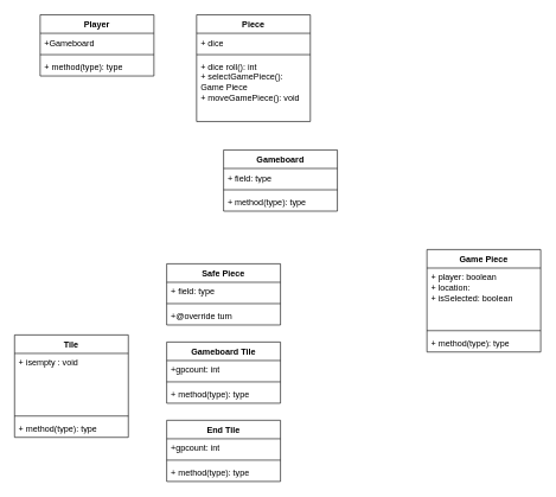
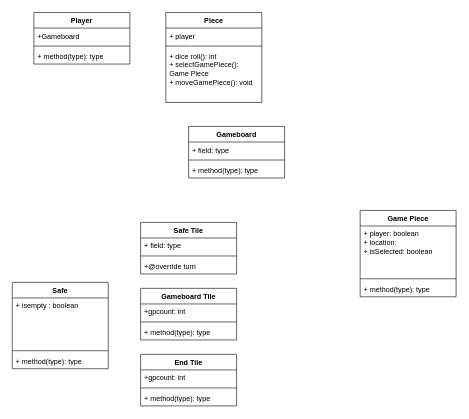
  <mxCell id="0" />
  <mxCell id="1" parent="0" />
  <mxCell id="2" value="Gameboard" style="swimlane;fontStyle=1;align=center;verticalAlign=top;childLayout=stackLayout;horizontal=1;startSize=26;horizontalStack=0;resizeParent=1;resizeParentMax=0;resizeLast=0;collapsible=1;marginBottom=0;whiteSpace=wrap;html=1;" vertex="1" parent="1"><mxGeometry x="314" y="210" width="160" height="86" as="geometry" /></mxCell>
  <mxCell id="3" value="+ field: type" style="text;strokeColor=none;fillColor=none;align=left;verticalAlign=top;spacingLeft=4;spacingRight=4;overflow=hidden;rotatable=0;points=[[0,0.5],[1,0.5]];portConstraint=eastwest;whiteSpace=wrap;html=1;" vertex="1" parent="2"><mxGeometry y="26" width="160" height="26" as="geometry" /></mxCell>
  <mxCell id="4" value="" style="line;strokeWidth=1;fillColor=none;align=left;verticalAlign=middle;spacingTop=-1;spacingLeft=3;spacingRight=3;rotatable=0;labelPosition=right;points=[];portConstraint=eastwest;strokeColor=inherit;" vertex="1" parent="2"><mxGeometry y="52" width="160" height="8" as="geometry" /></mxCell>
  <mxCell id="5" value="+ method(type): type" style="text;strokeColor=none;fillColor=none;align=left;verticalAlign=top;spacingLeft=4;spacingRight=4;overflow=hidden;rotatable=0;points=[[0,0.5],[1,0.5]];portConstraint=eastwest;whiteSpace=wrap;html=1;" vertex="1" parent="2"><mxGeometry y="60" width="160" height="26" as="geometry" /></mxCell>
- <mxCell id="6" value="Tile" style="swimlane;fontStyle=1;align=center;verticalAlign=top;childLayout=stackLayout;horizontal=1;startSize=26;horizontalStack=0;resizeParent=1;resizeParentMax=0;resizeLast=0;collapsible=1;marginBottom=0;whiteSpace=wrap;html=1;" vertex="1" parent="1"><mxGeometry x="20" y="470" width="160" height="144" as="geometry" /></mxCell>
- <mxCell id="7" value="+ isempty : void" style="text;strokeColor=none;fillColor=none;align=left;verticalAlign=top;spacingLeft=4;spacingRight=4;overflow=hidden;rotatable=0;points=[[0,0.5],[1,0.5]];portConstraint=eastwest;whiteSpace=wrap;html=1;" vertex="1" parent="6"><mxGeometry y="26" width="160" height="84" as="geometry" /></mxCell>
+ <mxCell id="6" value="Safe" style="swimlane;fontStyle=1;align=center;verticalAlign=top;childLayout=stackLayout;horizontal=1;startSize=26;horizontalStack=0;resizeParent=1;resizeParentMax=0;resizeLast=0;collapsible=1;marginBottom=0;whiteSpace=wrap;html=1;" vertex="1" parent="1"><mxGeometry x="20" y="470" width="160" height="144" as="geometry" /></mxCell>
+ <mxCell id="7" value="+ isempty : boolean" style="text;strokeColor=none;fillColor=none;align=left;verticalAlign=top;spacingLeft=4;spacingRight=4;overflow=hidden;rotatable=0;points=[[0,0.5],[1,0.5]];portConstraint=eastwest;whiteSpace=wrap;html=1;" vertex="1" parent="6"><mxGeometry y="26" width="160" height="84" as="geometry" /></mxCell>
  <mxCell id="8" value="" style="line;strokeWidth=1;fillColor=none;align=left;verticalAlign=middle;spacingTop=-1;spacingLeft=3;spacingRight=3;rotatable=0;labelPosition=right;points=[];portConstraint=eastwest;strokeColor=inherit;" vertex="1" parent="6"><mxGeometry y="110" width="160" height="8" as="geometry" /></mxCell>
  <mxCell id="9" value="+ method(type): type" style="text;strokeColor=none;fillColor=none;align=left;verticalAlign=top;spacingLeft=4;spacingRight=4;overflow=hidden;rotatable=0;points=[[0,0.5],[1,0.5]];portConstraint=eastwest;whiteSpace=wrap;html=1;" vertex="1" parent="6"><mxGeometry y="118" width="160" height="26" as="geometry" /></mxCell>
- <mxCell id="10" value="Safe Piece" style="swimlane;fontStyle=1;align=center;verticalAlign=top;childLayout=stackLayout;horizontal=1;startSize=26;horizontalStack=0;resizeParent=1;resizeParentMax=0;resizeLast=0;collapsible=1;marginBottom=0;whiteSpace=wrap;html=1;" vertex="1" parent="1"><mxGeometry x="234" y="370" width="160" height="86" as="geometry" /></mxCell>
+ <mxCell id="10" value="Safe Tile" style="swimlane;fontStyle=1;align=center;verticalAlign=top;childLayout=stackLayout;horizontal=1;startSize=26;horizontalStack=0;resizeParent=1;resizeParentMax=0;resizeLast=0;collapsible=1;marginBottom=0;whiteSpace=wrap;html=1;" vertex="1" parent="1"><mxGeometry x="234" y="370" width="160" height="86" as="geometry" /></mxCell>
  <mxCell id="11" value="+ field: type" style="text;strokeColor=none;fillColor=none;align=left;verticalAlign=top;spacingLeft=4;spacingRight=4;overflow=hidden;rotatable=0;points=[[0,0.5],[1,0.5]];portConstraint=eastwest;whiteSpace=wrap;html=1;" vertex="1" parent="10"><mxGeometry y="26" width="160" height="26" as="geometry" /></mxCell>
  <mxCell id="12" value="" style="line;strokeWidth=1;fillColor=none;align=left;verticalAlign=middle;spacingTop=-1;spacingLeft=3;spacingRight=3;rotatable=0;labelPosition=right;points=[];portConstraint=eastwest;strokeColor=inherit;" vertex="1" parent="10"><mxGeometry y="52" width="160" height="8" as="geometry" /></mxCell>
  <mxCell id="13" value="+@override turn" style="text;strokeColor=none;fillColor=none;align=left;verticalAlign=top;spacingLeft=4;spacingRight=4;overflow=hidden;rotatable=0;points=[[0,0.5],[1,0.5]];portConstraint=eastwest;whiteSpace=wrap;html=1;" vertex="1" parent="10"><mxGeometry y="60" width="160" height="26" as="geometry" /></mxCell>
  <mxCell id="14" value="Gameboard Tile" style="swimlane;fontStyle=1;align=center;verticalAlign=top;childLayout=stackLayout;horizontal=1;startSize=26;horizontalStack=0;resizeParent=1;resizeParentMax=0;resizeLast=0;collapsible=1;marginBottom=0;whiteSpace=wrap;html=1;" vertex="1" parent="1"><mxGeometry x="234" y="480" width="160" height="86" as="geometry" /></mxCell>
  <mxCell id="15" value="+gpcount: int" style="text;strokeColor=none;fillColor=none;align=left;verticalAlign=top;spacingLeft=4;spacingRight=4;overflow=hidden;rotatable=0;points=[[0,0.5],[1,0.5]];portConstraint=eastwest;whiteSpace=wrap;html=1;" vertex="1" parent="14"><mxGeometry y="26" width="160" height="26" as="geometry" /></mxCell>
  <mxCell id="16" value="" style="line;strokeWidth=1;fillColor=none;align=left;verticalAlign=middle;spacingTop=-1;spacingLeft=3;spacingRight=3;rotatable=0;labelPosition=right;points=[];portConstraint=eastwest;strokeColor=inherit;" vertex="1" parent="14"><mxGeometry y="52" width="160" height="8" as="geometry" /></mxCell>
  <mxCell id="17" value="+ method(type): type" style="text;strokeColor=none;fillColor=none;align=left;verticalAlign=top;spacingLeft=4;spacingRight=4;overflow=hidden;rotatable=0;points=[[0,0.5],[1,0.5]];portConstraint=eastwest;whiteSpace=wrap;html=1;" vertex="1" parent="14"><mxGeometry y="60" width="160" height="26" as="geometry" /></mxCell>
  <mxCell id="18" value="End Tile" style="swimlane;fontStyle=1;align=center;verticalAlign=top;childLayout=stackLayout;horizontal=1;startSize=26;horizontalStack=0;resizeParent=1;resizeParentMax=0;resizeLast=0;collapsible=1;marginBottom=0;whiteSpace=wrap;html=1;" vertex="1" parent="1"><mxGeometry x="234" y="590" width="160" height="86" as="geometry" /></mxCell>
  <mxCell id="19" value="+gpcount: int" style="text;strokeColor=none;fillColor=none;align=left;verticalAlign=top;spacingLeft=4;spacingRight=4;overflow=hidden;rotatable=0;points=[[0,0.5],[1,0.5]];portConstraint=eastwest;whiteSpace=wrap;html=1;" vertex="1" parent="18"><mxGeometry y="26" width="160" height="26" as="geometry" /></mxCell>
  <mxCell id="20" value="" style="line;strokeWidth=1;fillColor=none;align=left;verticalAlign=middle;spacingTop=-1;spacingLeft=3;spacingRight=3;rotatable=0;labelPosition=right;points=[];portConstraint=eastwest;strokeColor=inherit;" vertex="1" parent="18"><mxGeometry y="52" width="160" height="8" as="geometry" /></mxCell>
  <mxCell id="21" value="+ method(type): type" style="text;strokeColor=none;fillColor=none;align=left;verticalAlign=top;spacingLeft=4;spacingRight=4;overflow=hidden;rotatable=0;points=[[0,0.5],[1,0.5]];portConstraint=eastwest;whiteSpace=wrap;html=1;" vertex="1" parent="18"><mxGeometry y="60" width="160" height="26" as="geometry" /></mxCell>
  <mxCell id="22" value="Game Piece" style="swimlane;fontStyle=1;align=center;verticalAlign=top;childLayout=stackLayout;horizontal=1;startSize=26;horizontalStack=0;resizeParent=1;resizeParentMax=0;resizeLast=0;collapsible=1;marginBottom=0;whiteSpace=wrap;html=1;" vertex="1" parent="1"><mxGeometry x="600" y="350" width="160" height="144" as="geometry" /></mxCell>
  <mxCell id="23" value="&lt;div&gt;+ player: boolean&lt;/div&gt;+ location:&amp;nbsp;&lt;div&gt;+ isSelected: boolean&lt;/div&gt;" style="text;strokeColor=none;fillColor=none;align=left;verticalAlign=top;spacingLeft=4;spacingRight=4;overflow=hidden;rotatable=0;points=[[0,0.5],[1,0.5]];portConstraint=eastwest;whiteSpace=wrap;html=1;" vertex="1" parent="22"><mxGeometry y="26" width="160" height="84" as="geometry" /></mxCell>
  <mxCell id="24" value="" style="line;strokeWidth=1;fillColor=none;align=left;verticalAlign=middle;spacingTop=-1;spacingLeft=3;spacingRight=3;rotatable=0;labelPosition=right;points=[];portConstraint=eastwest;strokeColor=inherit;" vertex="1" parent="22"><mxGeometry y="110" width="160" height="8" as="geometry" /></mxCell>
  <mxCell id="25" value="+ method(type): type" style="text;strokeColor=none;fillColor=none;align=left;verticalAlign=top;spacingLeft=4;spacingRight=4;overflow=hidden;rotatable=0;points=[[0,0.5],[1,0.5]];portConstraint=eastwest;whiteSpace=wrap;html=1;" vertex="1" parent="22"><mxGeometry y="118" width="160" height="26" as="geometry" /></mxCell>
  <mxCell id="26" value="Player" style="swimlane;fontStyle=1;align=center;verticalAlign=top;childLayout=stackLayout;horizontal=1;startSize=26;horizontalStack=0;resizeParent=1;resizeParentMax=0;resizeLast=0;collapsible=1;marginBottom=0;whiteSpace=wrap;html=1;" vertex="1" parent="1"><mxGeometry x="56" y="20" width="160" height="86" as="geometry" /></mxCell>
  <mxCell id="27" value="+Gameboard" style="text;strokeColor=none;fillColor=none;align=left;verticalAlign=top;spacingLeft=4;spacingRight=4;overflow=hidden;rotatable=0;points=[[0,0.5],[1,0.5]];portConstraint=eastwest;whiteSpace=wrap;html=1;" vertex="1" parent="26"><mxGeometry y="26" width="160" height="26" as="geometry" /></mxCell>
  <mxCell id="28" value="" style="line;strokeWidth=1;fillColor=none;align=left;verticalAlign=middle;spacingTop=-1;spacingLeft=3;spacingRight=3;rotatable=0;labelPosition=right;points=[];portConstraint=eastwest;strokeColor=inherit;" vertex="1" parent="26"><mxGeometry y="52" width="160" height="8" as="geometry" /></mxCell>
  <mxCell id="29" value="+ method(type): type" style="text;strokeColor=none;fillColor=none;align=left;verticalAlign=top;spacingLeft=4;spacingRight=4;overflow=hidden;rotatable=0;points=[[0,0.5],[1,0.5]];portConstraint=eastwest;whiteSpace=wrap;html=1;" vertex="1" parent="26"><mxGeometry y="60" width="160" height="26" as="geometry" /></mxCell>
  <mxCell id="30" value="Piece" style="swimlane;fontStyle=1;align=center;verticalAlign=top;childLayout=stackLayout;horizontal=1;startSize=26;horizontalStack=0;resizeParent=1;resizeParentMax=0;resizeLast=0;collapsible=1;marginBottom=0;whiteSpace=wrap;html=1;" vertex="1" parent="1"><mxGeometry x="276" y="20" width="160" height="150" as="geometry" /></mxCell>
- <mxCell id="31" value="+ dice" style="text;strokeColor=none;fillColor=none;align=left;verticalAlign=top;spacingLeft=4;spacingRight=4;overflow=hidden;rotatable=0;points=[[0,0.5],[1,0.5]];portConstraint=eastwest;whiteSpace=wrap;html=1;" vertex="1" parent="30"><mxGeometry y="26" width="160" height="26" as="geometry" /></mxCell>
+ <mxCell id="31" value="+ player" style="text;strokeColor=none;fillColor=none;align=left;verticalAlign=top;spacingLeft=4;spacingRight=4;overflow=hidden;rotatable=0;points=[[0,0.5],[1,0.5]];portConstraint=eastwest;whiteSpace=wrap;html=1;" vertex="1" parent="30"><mxGeometry y="26" width="160" height="26" as="geometry" /></mxCell>
  <mxCell id="32" value="" style="line;strokeWidth=1;fillColor=none;align=left;verticalAlign=middle;spacingTop=-1;spacingLeft=3;spacingRight=3;rotatable=0;labelPosition=right;points=[];portConstraint=eastwest;strokeColor=inherit;" vertex="1" parent="30"><mxGeometry y="52" width="160" height="8" as="geometry" /></mxCell>
  <mxCell id="33" value="&lt;div&gt;+ dice roll(): int&amp;nbsp;&lt;/div&gt;+ selectGamePiece(): Game Piece&lt;div&gt;+ moveGamePiece(): void&lt;/div&gt;" style="text;strokeColor=none;fillColor=none;align=left;verticalAlign=top;spacingLeft=4;spacingRight=4;overflow=hidden;rotatable=0;points=[[0,0.5],[1,0.5]];portConstraint=eastwest;whiteSpace=wrap;html=1;" vertex="1" parent="30"><mxGeometry y="60" width="160" height="90" as="geometry" /></mxCell>
